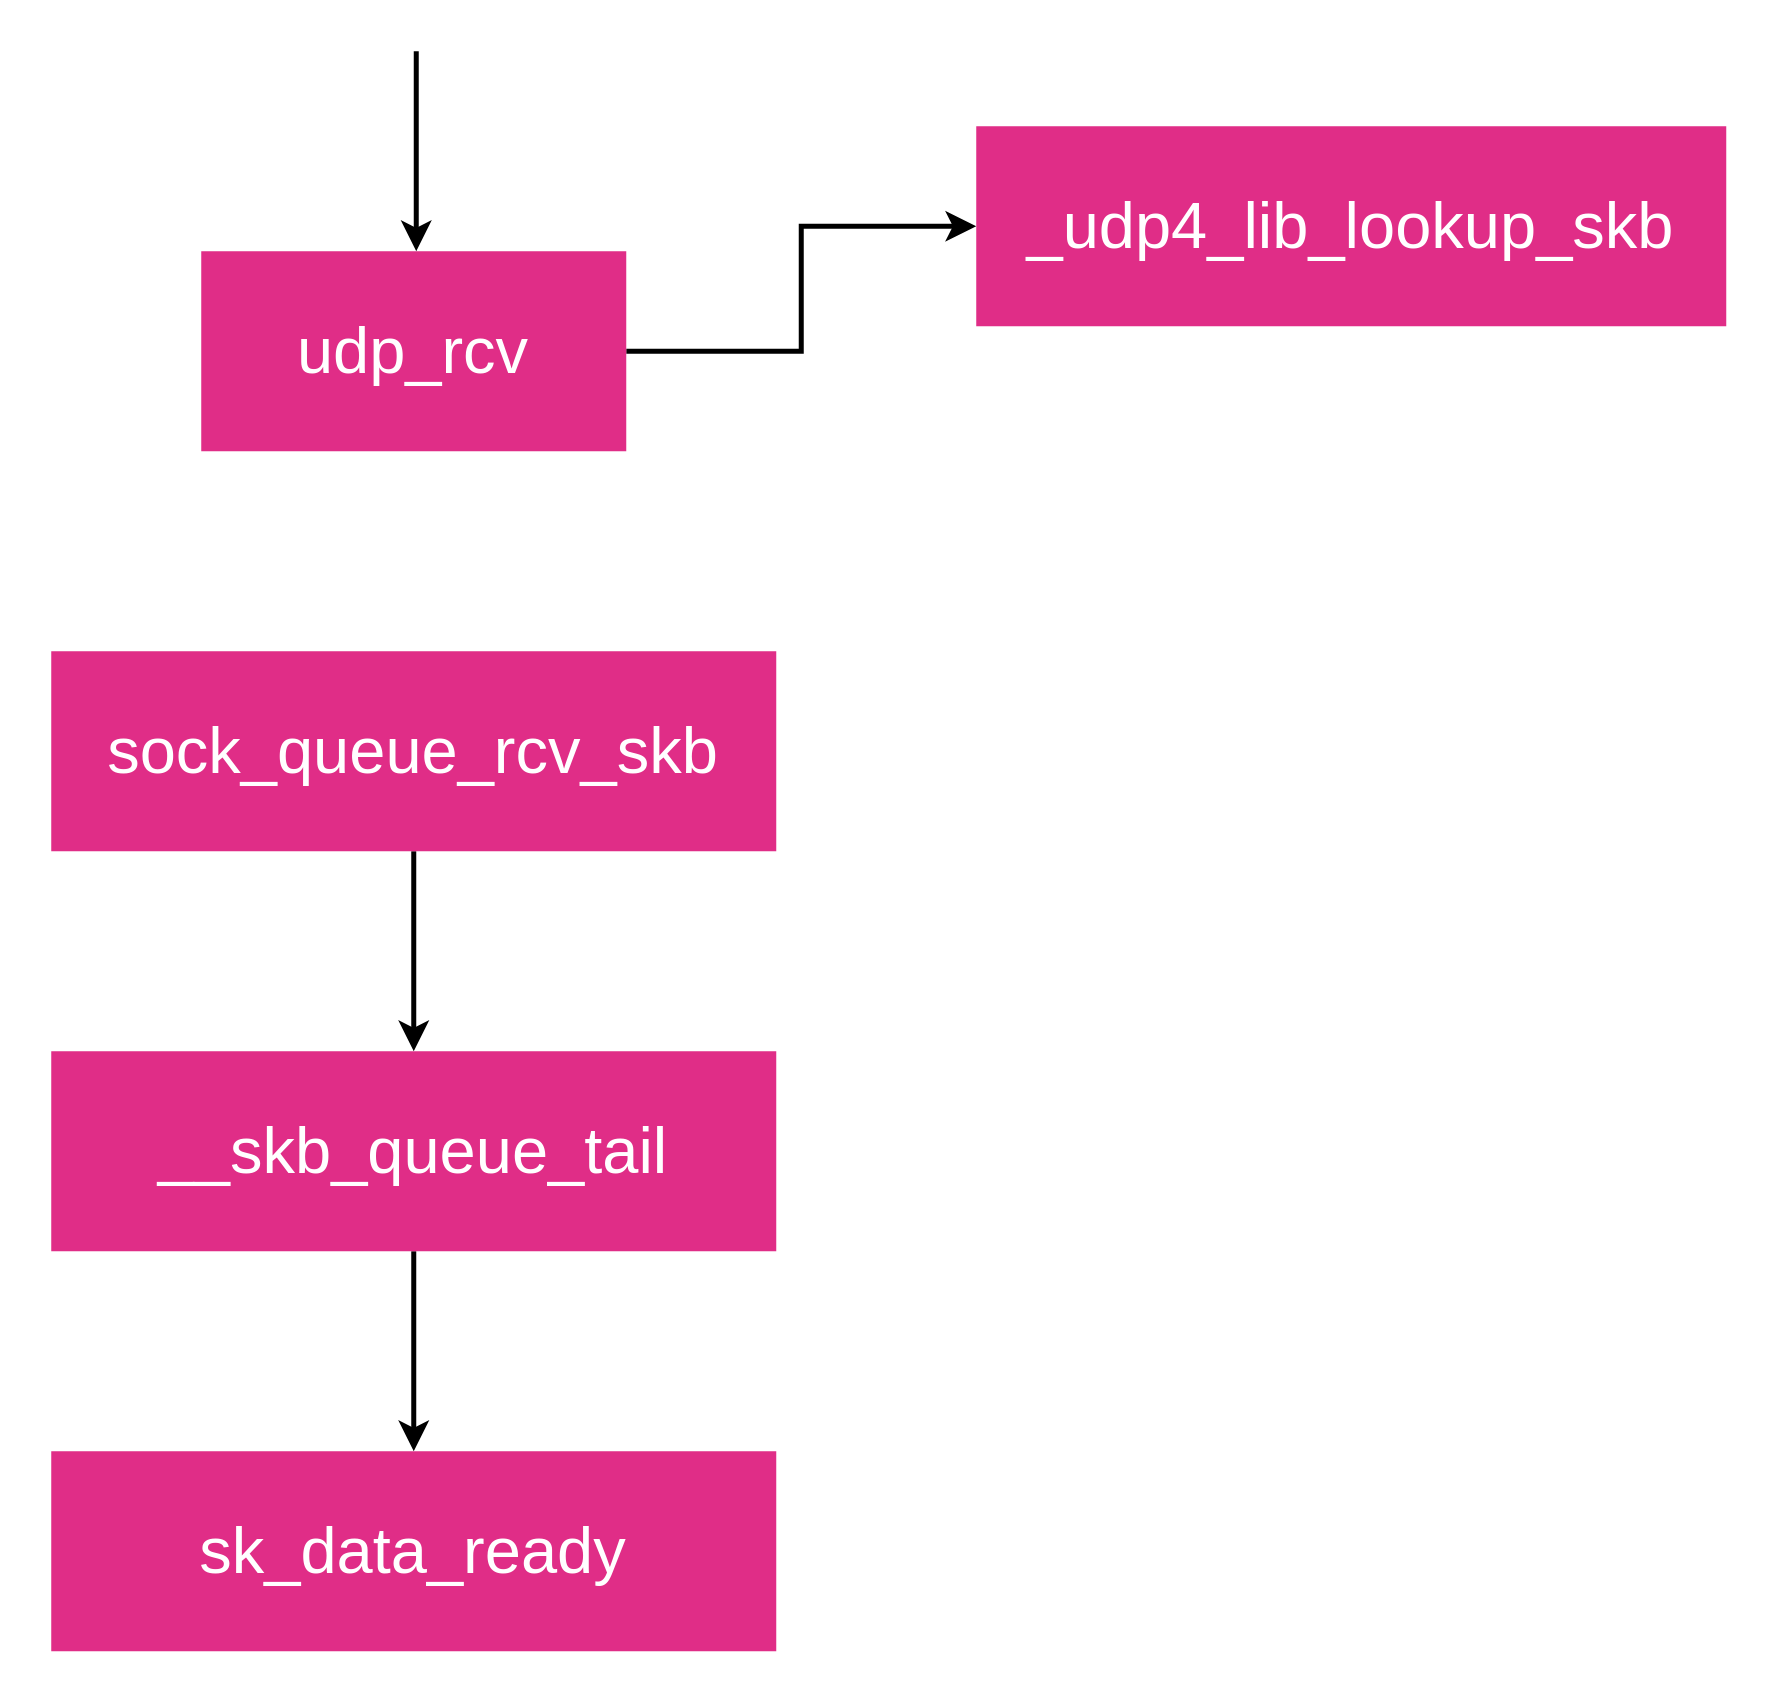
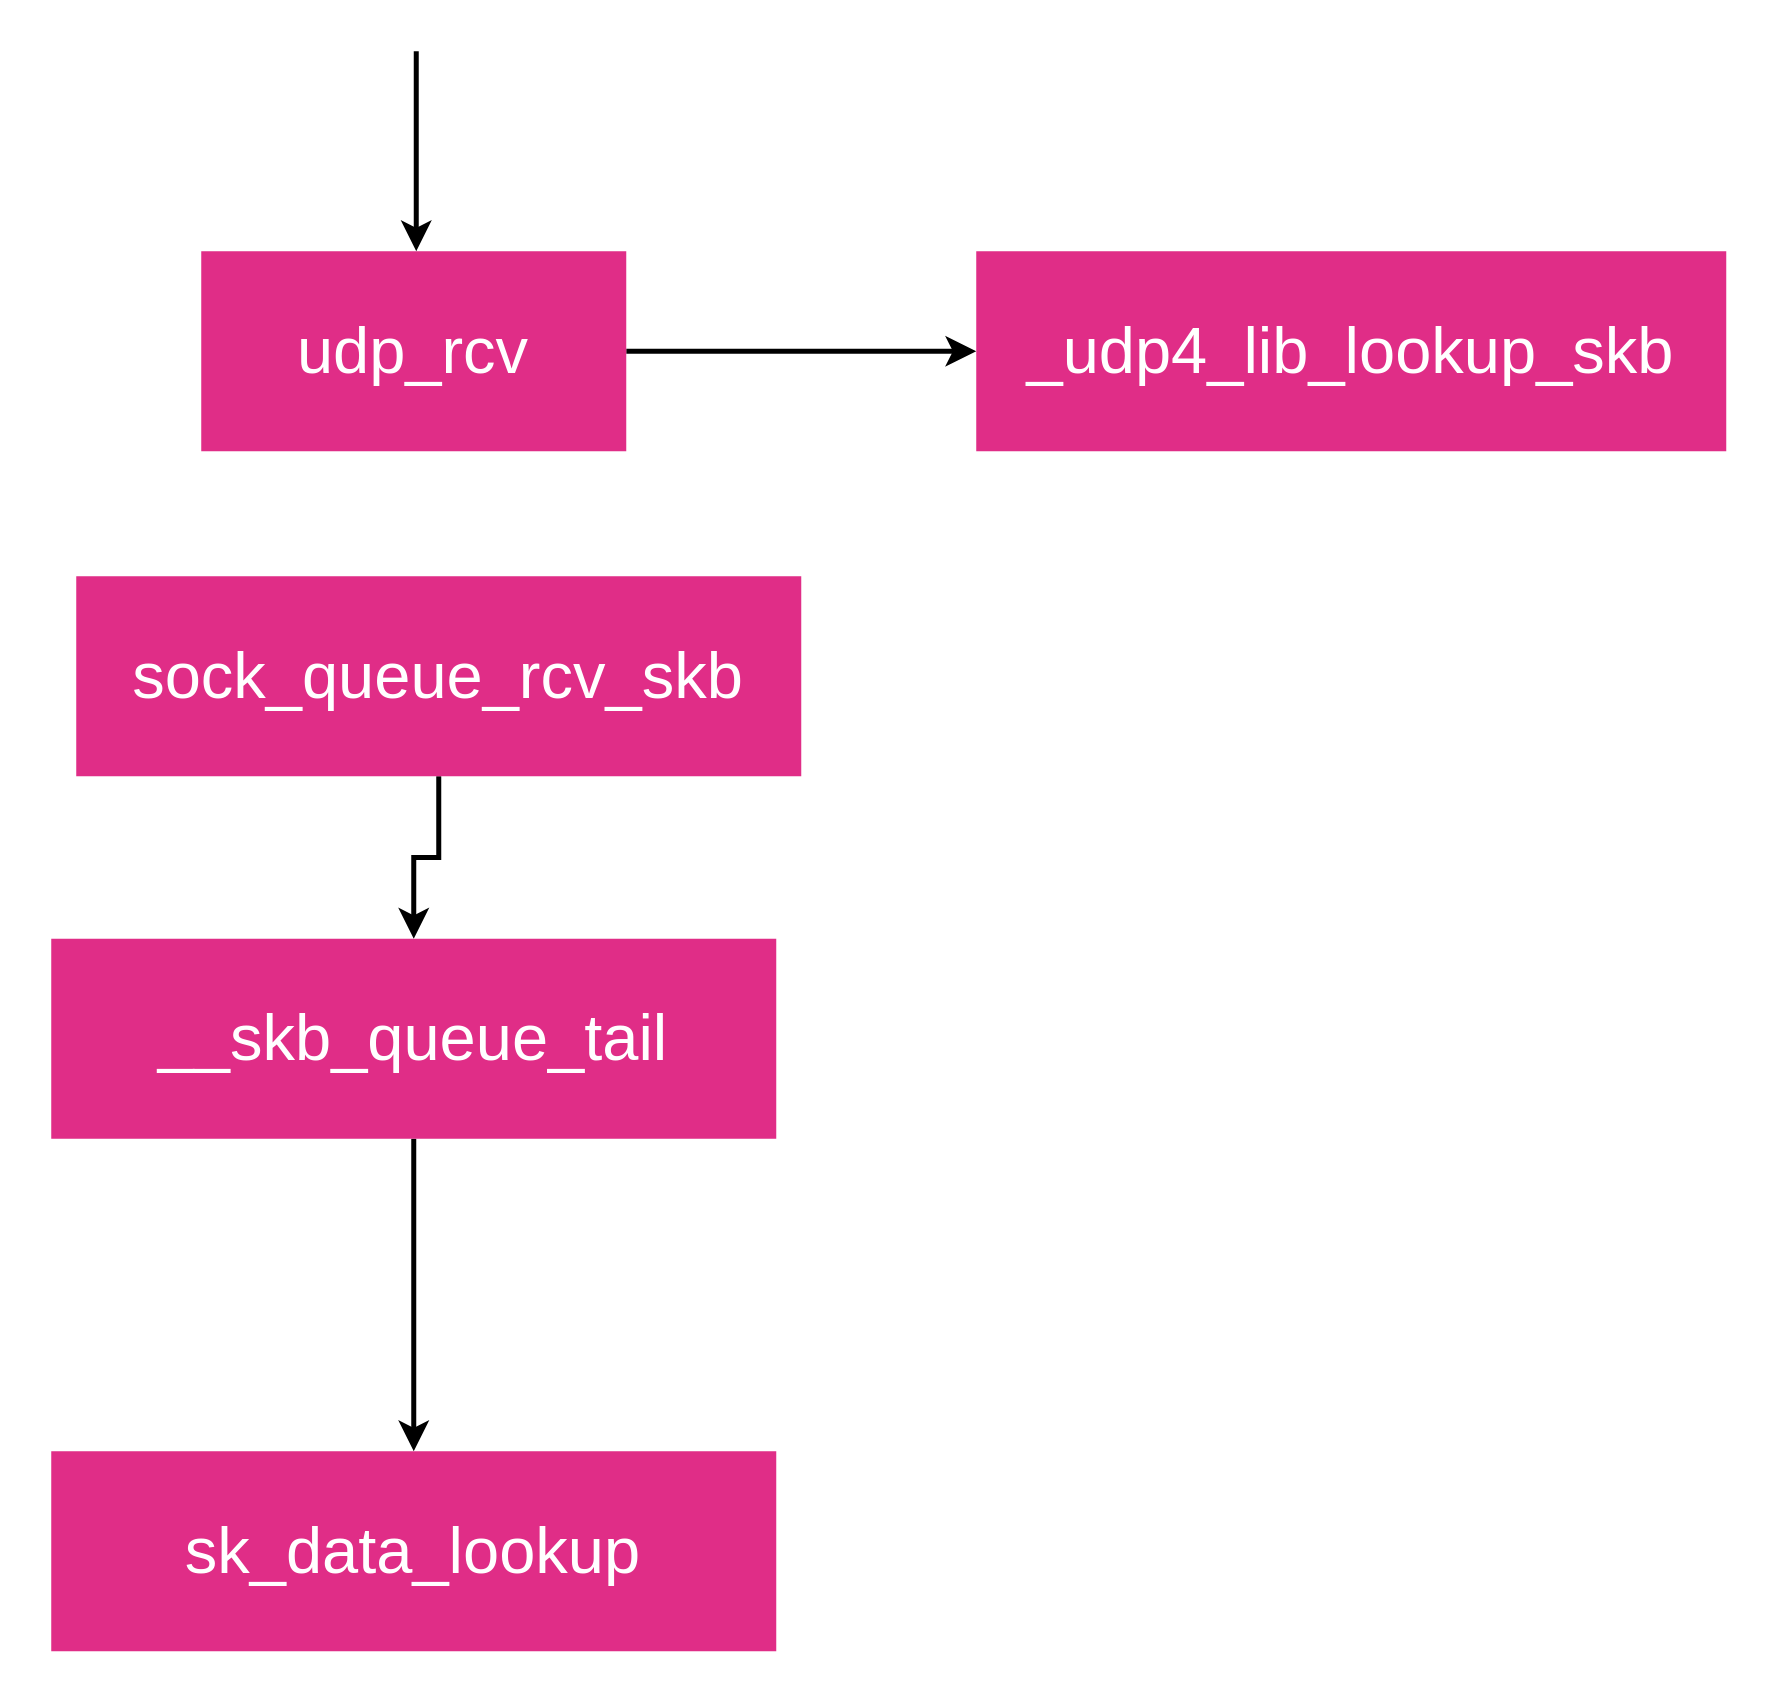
  <mxCell id="0" />
  <mxCell id="1" parent="0" />
  <mxCell id="2" value="" style="edgeStyle=orthogonalEdgeStyle;rounded=0;orthogonalLoop=1;jettySize=auto;html=1;fontSize=26;fontColor=#FFFFFF;strokeWidth=2;" edge="1" parent="1" source="3" target="4"><mxGeometry relative="1" as="geometry" /></mxCell>
  <mxCell id="3" value="udp_rcv" style="whiteSpace=wrap;html=1;fontSize=26;fillColor=#E02D87;strokeColor=none;fontColor=#FFFFFF;strokeWidth=2;" vertex="1" parent="1"><mxGeometry x="80" y="100" width="170" height="80" as="geometry" /></mxCell>
- <mxCell id="4" value="_udp4_lib_lookup_skb" style="whiteSpace=wrap;html=1;fontSize=26;fillColor=#E02D87;strokeColor=none;fontColor=#FFFFFF;strokeWidth=2;" vertex="1" parent="1"><mxGeometry x="390" y="50" width="300" height="80" as="geometry" /></mxCell>
+ <mxCell id="4" value="_udp4_lib_lookup_skb" style="whiteSpace=wrap;html=1;fontSize=26;fillColor=#E02D87;strokeColor=none;fontColor=#FFFFFF;strokeWidth=2;" vertex="1" parent="1"><mxGeometry x="390" y="100" width="300" height="80" as="geometry" /></mxCell>
  <mxCell id="5" value="" style="edgeStyle=orthogonalEdgeStyle;rounded=0;orthogonalLoop=1;jettySize=auto;html=1;fontSize=26;fontColor=#FFFFFF;strokeWidth=2;" edge="1" parent="1" source="6" target="8"><mxGeometry relative="1" as="geometry" /></mxCell>
- <mxCell id="6" value="sock_queue_rcv_skb" style="whiteSpace=wrap;html=1;fontSize=26;fillColor=#E02D87;strokeColor=none;fontColor=#FFFFFF;strokeWidth=2;" vertex="1" parent="1"><mxGeometry x="20" y="260" width="290" height="80" as="geometry" /></mxCell>
+ <mxCell id="6" value="sock_queue_rcv_skb" style="whiteSpace=wrap;html=1;fontSize=26;fillColor=#E02D87;strokeColor=none;fontColor=#FFFFFF;strokeWidth=2;" vertex="1" parent="1"><mxGeometry x="30" y="230" width="290" height="80" as="geometry" /></mxCell>
  <mxCell id="7" value="" style="edgeStyle=orthogonalEdgeStyle;rounded=0;orthogonalLoop=1;jettySize=auto;html=1;fontSize=26;fontColor=#FFFFFF;strokeWidth=2;" edge="1" parent="1" source="8" target="9"><mxGeometry relative="1" as="geometry" /></mxCell>
- <mxCell id="8" value="__skb_queue_tail" style="whiteSpace=wrap;html=1;fontSize=26;fillColor=#E02D87;strokeColor=none;fontColor=#FFFFFF;strokeWidth=2;" vertex="1" parent="1"><mxGeometry x="20" y="420" width="290" height="80" as="geometry" /></mxCell>
- <mxCell id="9" value="sk_data_ready" style="whiteSpace=wrap;html=1;fontSize=26;fillColor=#E02D87;strokeColor=none;fontColor=#FFFFFF;strokeWidth=2;" vertex="1" parent="1"><mxGeometry x="20" y="580" width="290" height="80" as="geometry" /></mxCell>
+ <mxCell id="8" value="__skb_queue_tail" style="whiteSpace=wrap;html=1;fontSize=26;fillColor=#E02D87;strokeColor=none;fontColor=#FFFFFF;strokeWidth=2;" vertex="1" parent="1"><mxGeometry x="20" y="375" width="290" height="80" as="geometry" /></mxCell>
+ <mxCell id="9" value="sk_data_lookup" style="whiteSpace=wrap;html=1;fontSize=26;fillColor=#E02D87;strokeColor=none;fontColor=#FFFFFF;strokeWidth=2;" vertex="1" parent="1"><mxGeometry x="20" y="580" width="290" height="80" as="geometry" /></mxCell>
  <mxCell id="10" value="" style="edgeStyle=orthogonalEdgeStyle;rounded=0;orthogonalLoop=1;jettySize=auto;html=1;fontSize=26;fontColor=#FFFFFF;strokeWidth=2;" edge="1" parent="1"><mxGeometry relative="1" as="geometry"><mxPoint x="166" y="20" as="sourcePoint" /><mxPoint x="166" y="100" as="targetPoint" /></mxGeometry></mxCell>
